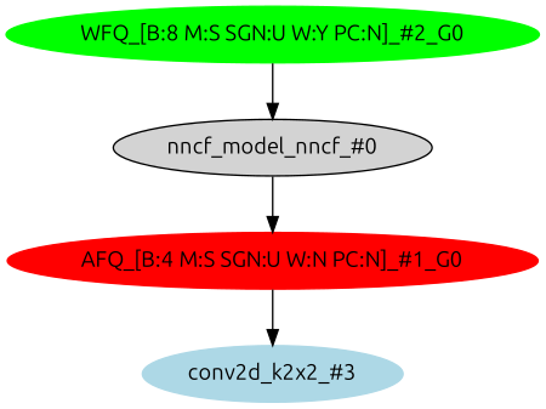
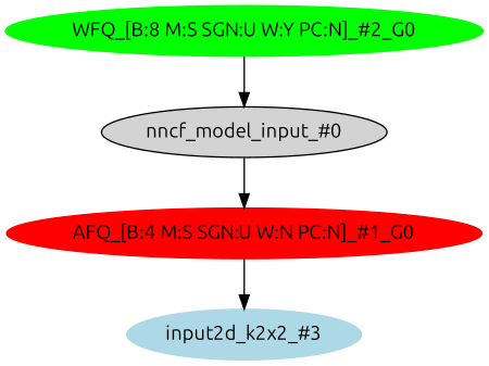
  strict digraph {
    fontname=Ubuntu
    node [fontname=Ubuntu style=filled type=symmetric_quantize]
    edge [fontname=Ubuntu]
-   n1 [label="nncf_model_nncf_#0" type=nncf_model_input]
+   n1 [label="nncf_model_input_#0" type=nncf_model_input]
    n2 [color=red label="AFQ_[B:4 M:S SGN:U W:N PC:N]_#1_G0" scope=SymmetricQuantizer]
-   n3 [color=lightblue label="conv2d_k2x2_#3" scope="BasicConvTestModel/NNCFConv2d[conv]" type=conv2d]
+   n3 [color=lightblue label="input2d_k2x2_#3" scope="BasicConvTestModel/NNCFConv2d[conv]" type=conv2d]
    n4 [color=green label="WFQ_[B:8 M:S SGN:U W:Y PC:N]_#2_G0" scope="BasicConvTestModel/NNCFConv2d[conv]/ModuleDict[pre_ops]/UpdateWeight[0]/SymmetricQuantizer[op]"]
    n1 -> n2
    n2 -> n3
    n4 -> n1
  }
